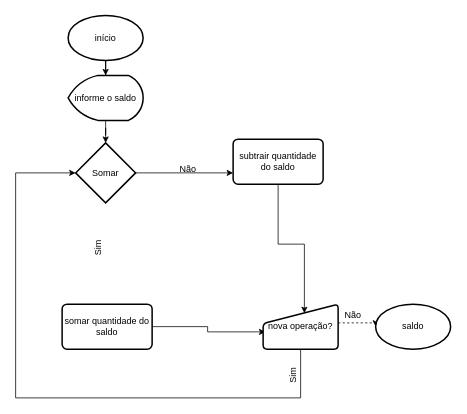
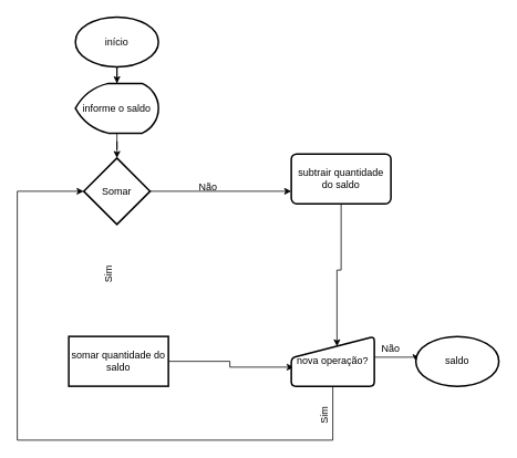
  <mxCell id="0" />
  <mxCell id="1" parent="0" />
  <mxCell id="2" value="" style="edgeStyle=orthogonalEdgeStyle;rounded=0;orthogonalLoop=1;jettySize=auto;html=1;" edge="1" parent="1" source="3" target="5"><mxGeometry relative="1" as="geometry" /></mxCell>
  <mxCell id="3" value="início" style="strokeWidth=2;html=1;shape=mxgraph.flowchart.start_1;whiteSpace=wrap;" vertex="1" parent="1"><mxGeometry x="90" y="20" width="100" height="60" as="geometry" /></mxCell>
  <mxCell id="4" value="" style="edgeStyle=orthogonalEdgeStyle;rounded=0;orthogonalLoop=1;jettySize=auto;html=1;" edge="1" parent="1" source="5" target="7"><mxGeometry relative="1" as="geometry" /></mxCell>
  <mxCell id="5" value="informe o saldo" style="strokeWidth=2;html=1;shape=mxgraph.flowchart.display;whiteSpace=wrap;" vertex="1" parent="1"><mxGeometry x="90" y="100" width="100" height="60" as="geometry" /></mxCell>
  <mxCell id="6" style="edgeStyle=orthogonalEdgeStyle;rounded=0;orthogonalLoop=1;jettySize=auto;html=1;entryX=0;entryY=0.75;entryDx=0;entryDy=0;" edge="1" parent="1" source="7" target="9"><mxGeometry relative="1" as="geometry" /></mxCell>
  <mxCell id="7" value="Somar" style="rhombus;whiteSpace=wrap;html=1;strokeWidth=2;" vertex="1" parent="1"><mxGeometry x="100" y="190" width="80" height="80" as="geometry" /></mxCell>
  <mxCell id="8" style="edgeStyle=orthogonalEdgeStyle;rounded=0;orthogonalLoop=1;jettySize=auto;html=1;entryX=0.55;entryY=0.2;entryDx=0;entryDy=0;entryPerimeter=0;" edge="1" parent="1" source="9" target="14"><mxGeometry relative="1" as="geometry" /></mxCell>
- <mxCell id="9" value="subtrair quantidade do saldo" style="whiteSpace=wrap;html=1;strokeWidth=2;rounded=1;arcSize=11;" vertex="1" parent="1"><mxGeometry x="310" y="185" width="120" height="60" as="geometry" /></mxCell>
+ <mxCell id="9" value="subtrair quantidade do saldo" style="whiteSpace=wrap;html=1;strokeWidth=2;rounded=1;arcSize=11;" vertex="1" parent="1"><mxGeometry x="350" y="185" width="120" height="60" as="geometry" /></mxCell>
  <mxCell id="10" style="edgeStyle=orthogonalEdgeStyle;rounded=0;orthogonalLoop=1;jettySize=auto;html=1;entryX=0.03;entryY=0.617;entryDx=0;entryDy=0;entryPerimeter=0;" edge="1" parent="1" source="11" target="14"><mxGeometry relative="1" as="geometry" /></mxCell>
- <mxCell id="11" value="somar quantidade do saldo" style="whiteSpace=wrap;html=1;strokeWidth=2;rounded=1;arcSize=11;" vertex="1" parent="1"><mxGeometry x="82" y="405" width="120" height="60" as="geometry" /></mxCell>
- <mxCell id="12" value="" style="edgeStyle=orthogonalEdgeStyle;rounded=0;orthogonalLoop=1;jettySize=auto;html=1;entryX=0;entryY=0.5;entryDx=0;entryDy=0;entryPerimeter=0;dashed=1;" edge="1" parent="1" source="14" target="15"><mxGeometry relative="1" as="geometry"><Array as="points"><mxPoint x="500" y="430" /></Array></mxGeometry></mxCell>
+ <mxCell id="11" value="somar quantidade do saldo" style="whiteSpace=wrap;html=1;strokeWidth=2;arcSize=11;rounded=0;" vertex="1" parent="1"><mxGeometry x="82" y="405" width="120" height="60" as="geometry" /></mxCell>
+ <mxCell id="12" value="" style="edgeStyle=orthogonalEdgeStyle;rounded=0;orthogonalLoop=1;jettySize=auto;html=1;entryX=0;entryY=0.5;entryDx=0;entryDy=0;entryPerimeter=0;" edge="1" parent="1" source="14" target="15"><mxGeometry relative="1" as="geometry"><Array as="points"><mxPoint x="500" y="430" /></Array></mxGeometry></mxCell>
  <mxCell id="13" style="edgeStyle=orthogonalEdgeStyle;rounded=0;orthogonalLoop=1;jettySize=auto;html=1;entryX=0;entryY=0.5;entryDx=0;entryDy=0;exitX=0.5;exitY=1;exitDx=0;exitDy=0;" edge="1" parent="1" source="14"><mxGeometry relative="1" as="geometry"><mxPoint x="100" y="230" as="targetPoint" /><mxPoint x="350" y="435" as="sourcePoint" /><Array as="points"><mxPoint x="400" y="530" /><mxPoint x="20" y="530" /><mxPoint x="20" y="230" /></Array></mxGeometry></mxCell>
  <mxCell id="14" value="nova operação?" style="html=1;strokeWidth=2;shape=manualInput;whiteSpace=wrap;rounded=1;size=26;arcSize=11;" vertex="1" parent="1"><mxGeometry x="350" y="405" width="100" height="60" as="geometry" /></mxCell>
  <mxCell id="15" value="saldo&lt;br&gt;" style="strokeWidth=2;html=1;shape=mxgraph.flowchart.start_1;whiteSpace=wrap;" vertex="1" parent="1"><mxGeometry x="500" y="405" width="100" height="60" as="geometry" /></mxCell>
  <mxCell id="16" value="Não" style="text;strokeColor=none;align=center;fillColor=none;html=1;verticalAlign=middle;whiteSpace=wrap;rounded=0;" vertex="1" parent="1"><mxGeometry x="440" y="405" width="60" height="30" as="geometry" /></mxCell>
  <mxCell id="17" value="Não" style="text;strokeColor=none;align=center;fillColor=none;html=1;verticalAlign=middle;whiteSpace=wrap;rounded=0;" vertex="1" parent="1"><mxGeometry x="220" y="210" width="60" height="30" as="geometry" /></mxCell>
  <mxCell id="18" value="Sim" style="text;strokeColor=none;align=center;fillColor=none;html=1;verticalAlign=middle;whiteSpace=wrap;rounded=0;rotation=-90;" vertex="1" parent="1"><mxGeometry x="100" y="310" width="60" height="40" as="geometry" /></mxCell>
  <mxCell id="19" value="Sim" style="text;strokeColor=none;align=center;fillColor=none;html=1;verticalAlign=middle;whiteSpace=wrap;rounded=0;rotation=-90;" vertex="1" parent="1"><mxGeometry x="360" y="480" width="60" height="40" as="geometry" /></mxCell>
